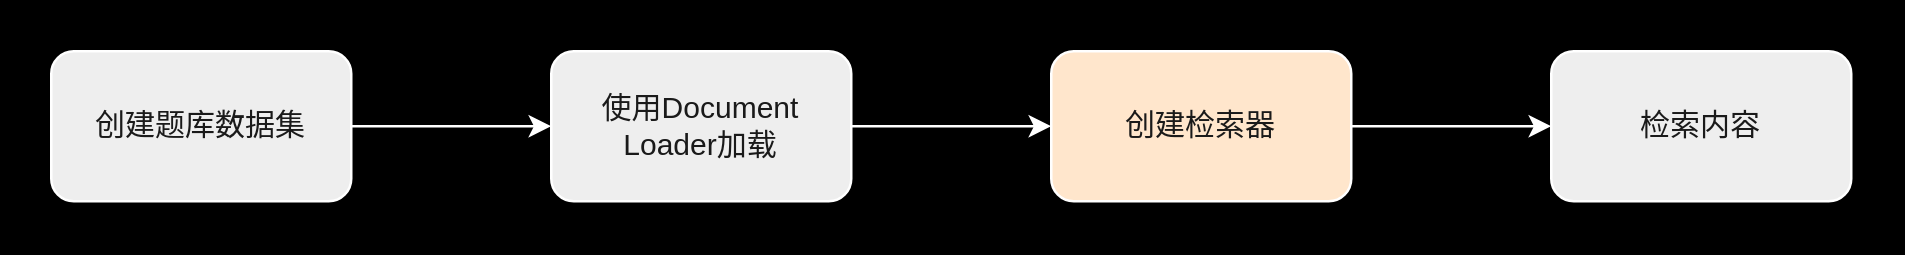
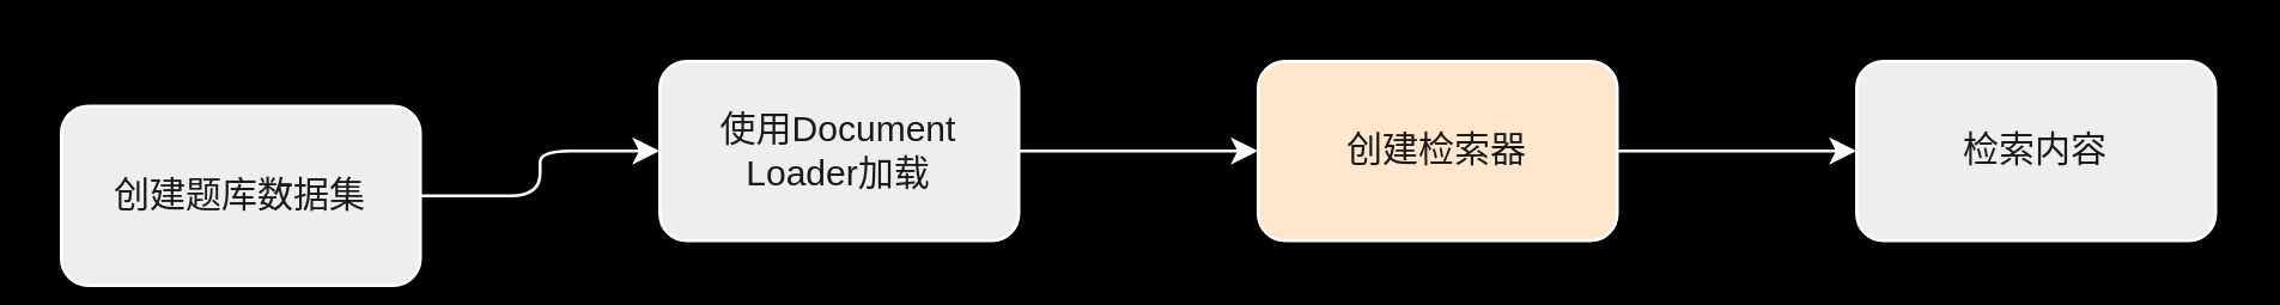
  <mxCell id="0" />
  <mxCell id="1" parent="0" />
  <mxCell id="2" value="" style="edgeStyle=orthogonalEdgeStyle;rounded=1;orthogonalLoop=1;jettySize=auto;html=1;labelBackgroundColor=none;strokeColor=#FFFFFF;fontColor=default;" edge="1" parent="1" source="3" target="5"><mxGeometry relative="1" as="geometry" /></mxCell>
- <mxCell id="3" value="创建题库数据集" style="rounded=1;whiteSpace=wrap;html=1;labelBackgroundColor=none;fillColor=#EEEEEE;strokeColor=#FFFFFF;fontColor=#1A1A1A;" vertex="1" parent="1"><mxGeometry x="20" y="20" width="120" height="60" as="geometry" /></mxCell>
+ <mxCell id="3" value="创建题库数据集" style="rounded=1;whiteSpace=wrap;html=1;labelBackgroundColor=none;fillColor=#EEEEEE;strokeColor=#FFFFFF;fontColor=#1A1A1A;" vertex="1" parent="1"><mxGeometry x="20" y="35" width="120" height="60" as="geometry" /></mxCell>
  <mxCell id="4" value="" style="edgeStyle=orthogonalEdgeStyle;rounded=1;orthogonalLoop=1;jettySize=auto;html=1;labelBackgroundColor=none;strokeColor=#FFFFFF;fontColor=default;" edge="1" parent="1" source="5" target="7"><mxGeometry relative="1" as="geometry" /></mxCell>
  <mxCell id="5" value="使用Document Loader加载" style="rounded=1;whiteSpace=wrap;html=1;labelBackgroundColor=none;fillColor=#EEEEEE;strokeColor=#FFFFFF;fontColor=#1A1A1A;" vertex="1" parent="1"><mxGeometry x="220" y="20" width="120" height="60" as="geometry" /></mxCell>
  <mxCell id="6" value="" style="edgeStyle=orthogonalEdgeStyle;rounded=1;orthogonalLoop=1;jettySize=auto;html=1;labelBackgroundColor=none;strokeColor=#FFFFFF;fontColor=default;" edge="1" parent="1" source="7" target="8"><mxGeometry relative="1" as="geometry" /></mxCell>
  <mxCell id="7" value="创建检索器" style="rounded=1;whiteSpace=wrap;html=1;labelBackgroundColor=none;fillColor=#ffe6cc;strokeColor=#FFFFFF;fontColor=#1A1A1A;" vertex="1" parent="1"><mxGeometry x="420" y="20" width="120" height="60" as="geometry" /></mxCell>
  <mxCell id="8" value="检索内容" style="rounded=1;whiteSpace=wrap;html=1;labelBackgroundColor=none;fillColor=#EEEEEE;strokeColor=#FFFFFF;fontColor=#1A1A1A;" vertex="1" parent="1"><mxGeometry x="620" y="20" width="120" height="60" as="geometry" /></mxCell>
